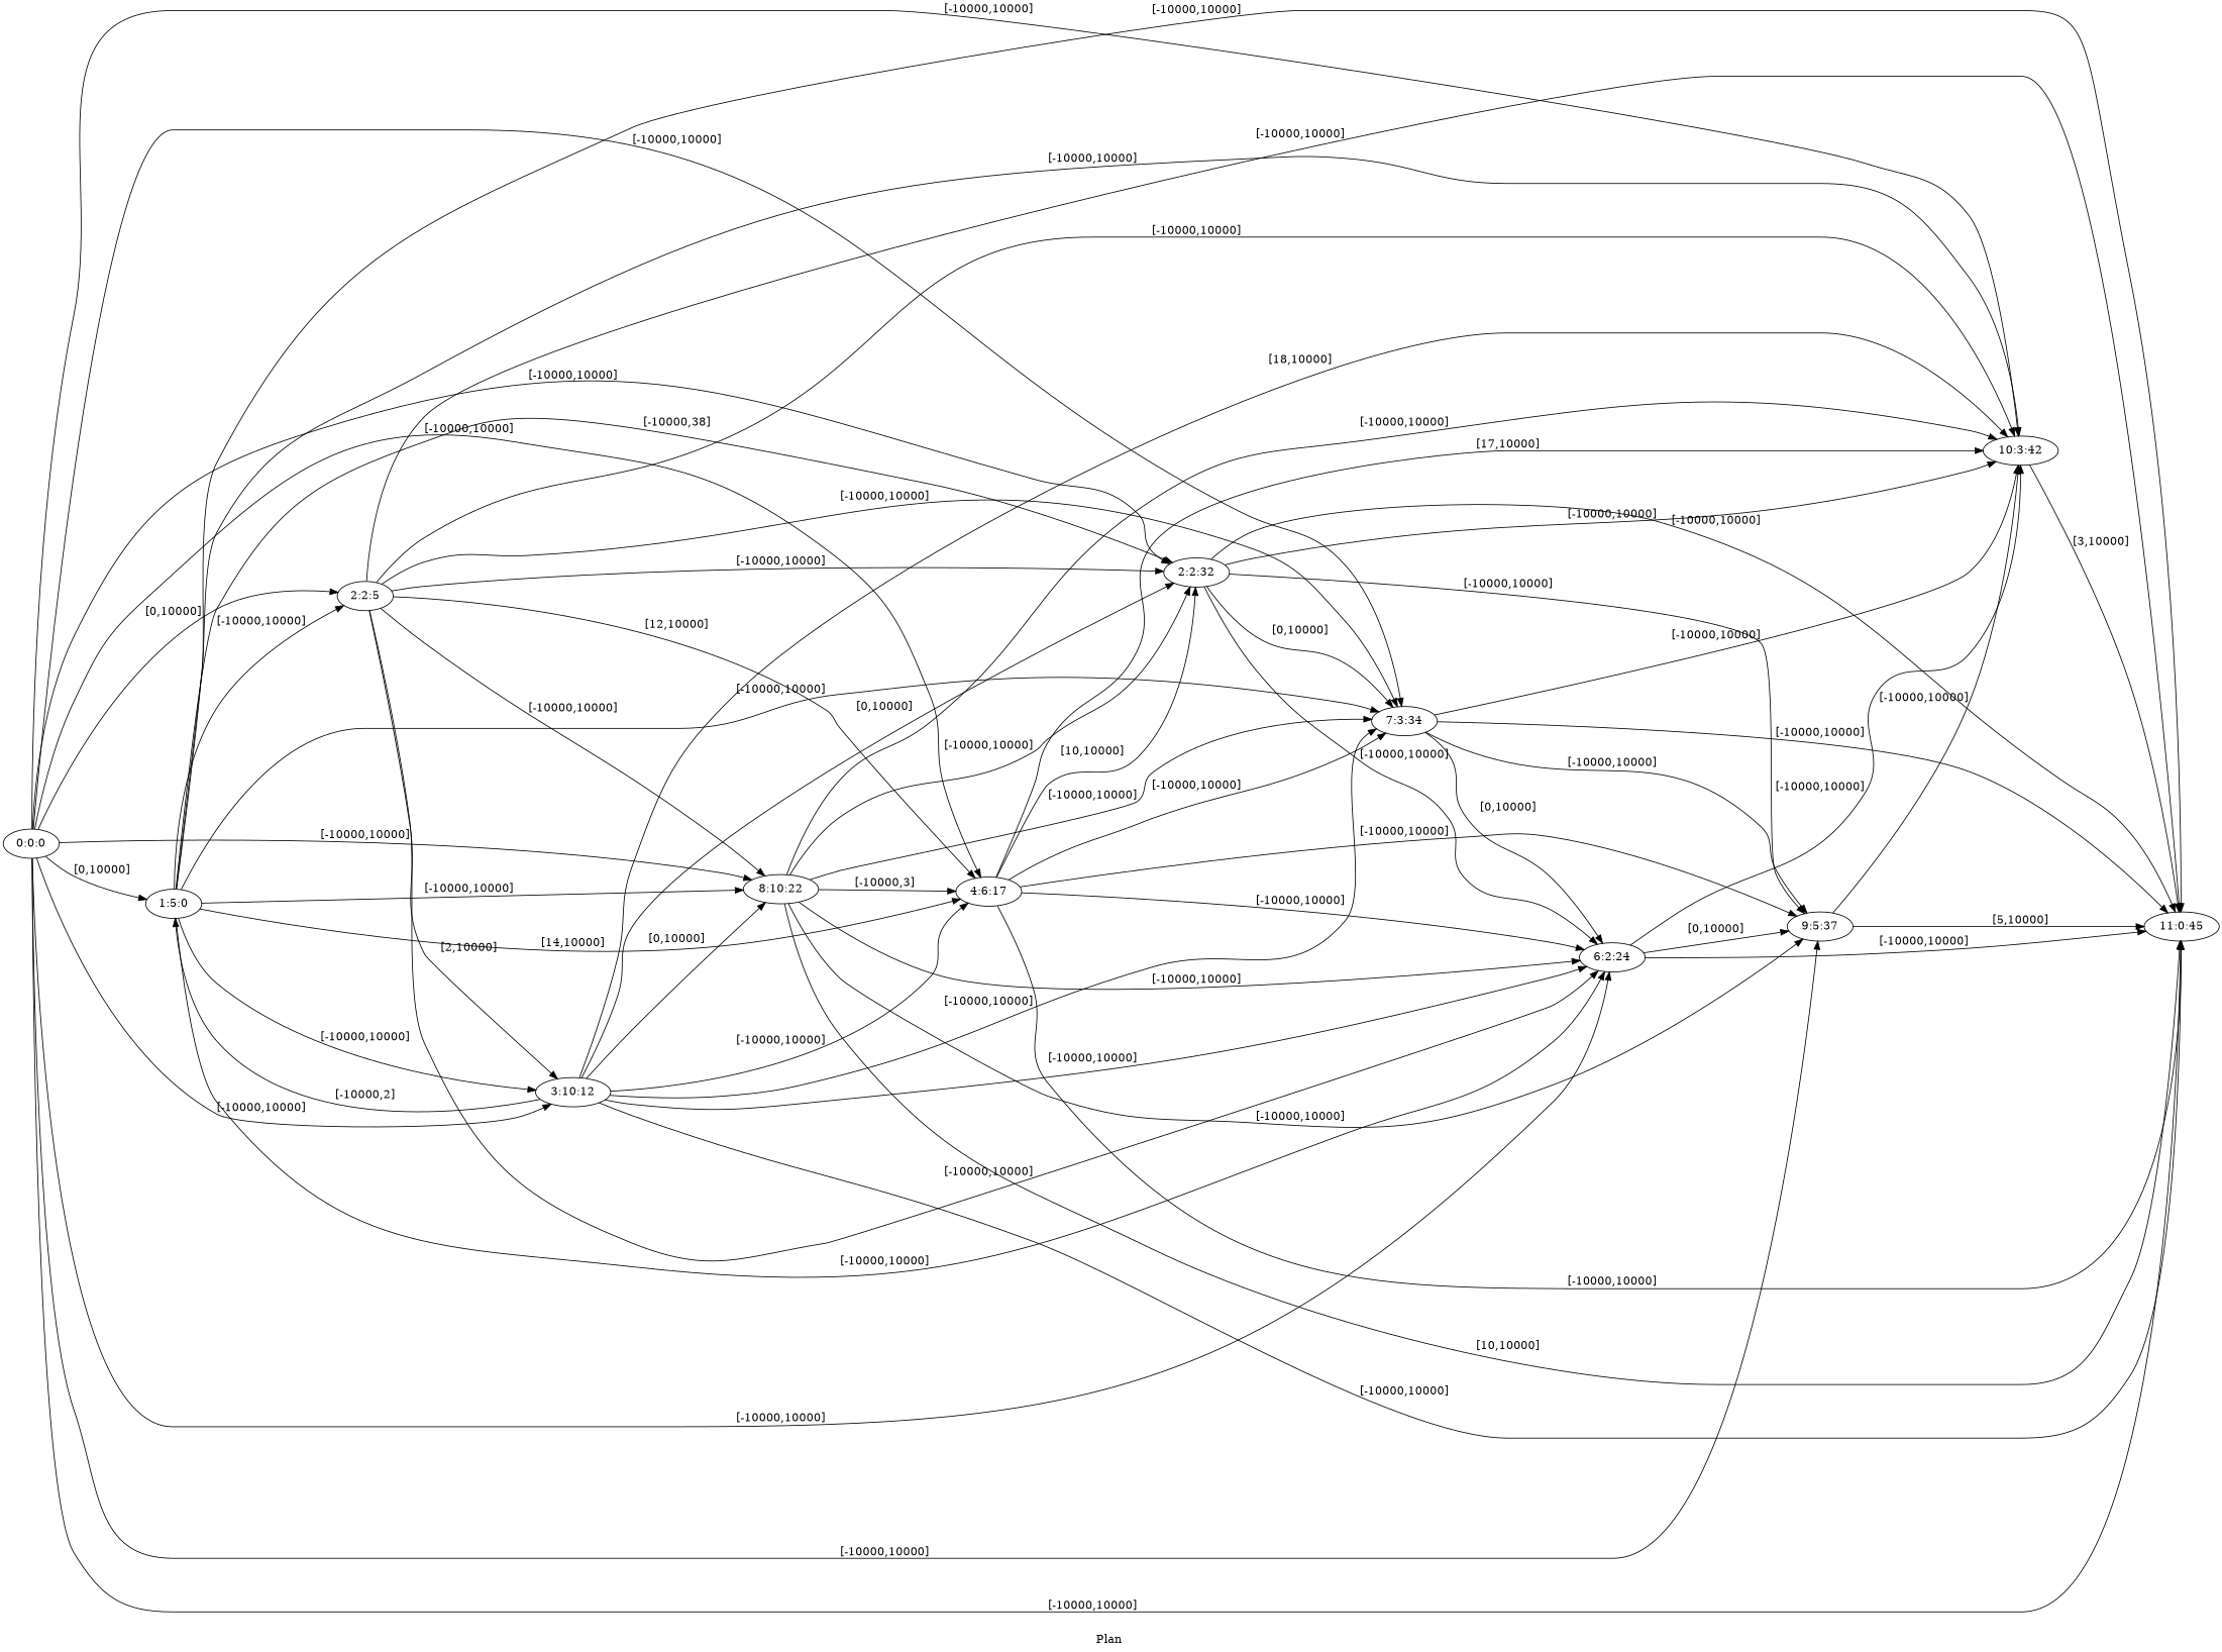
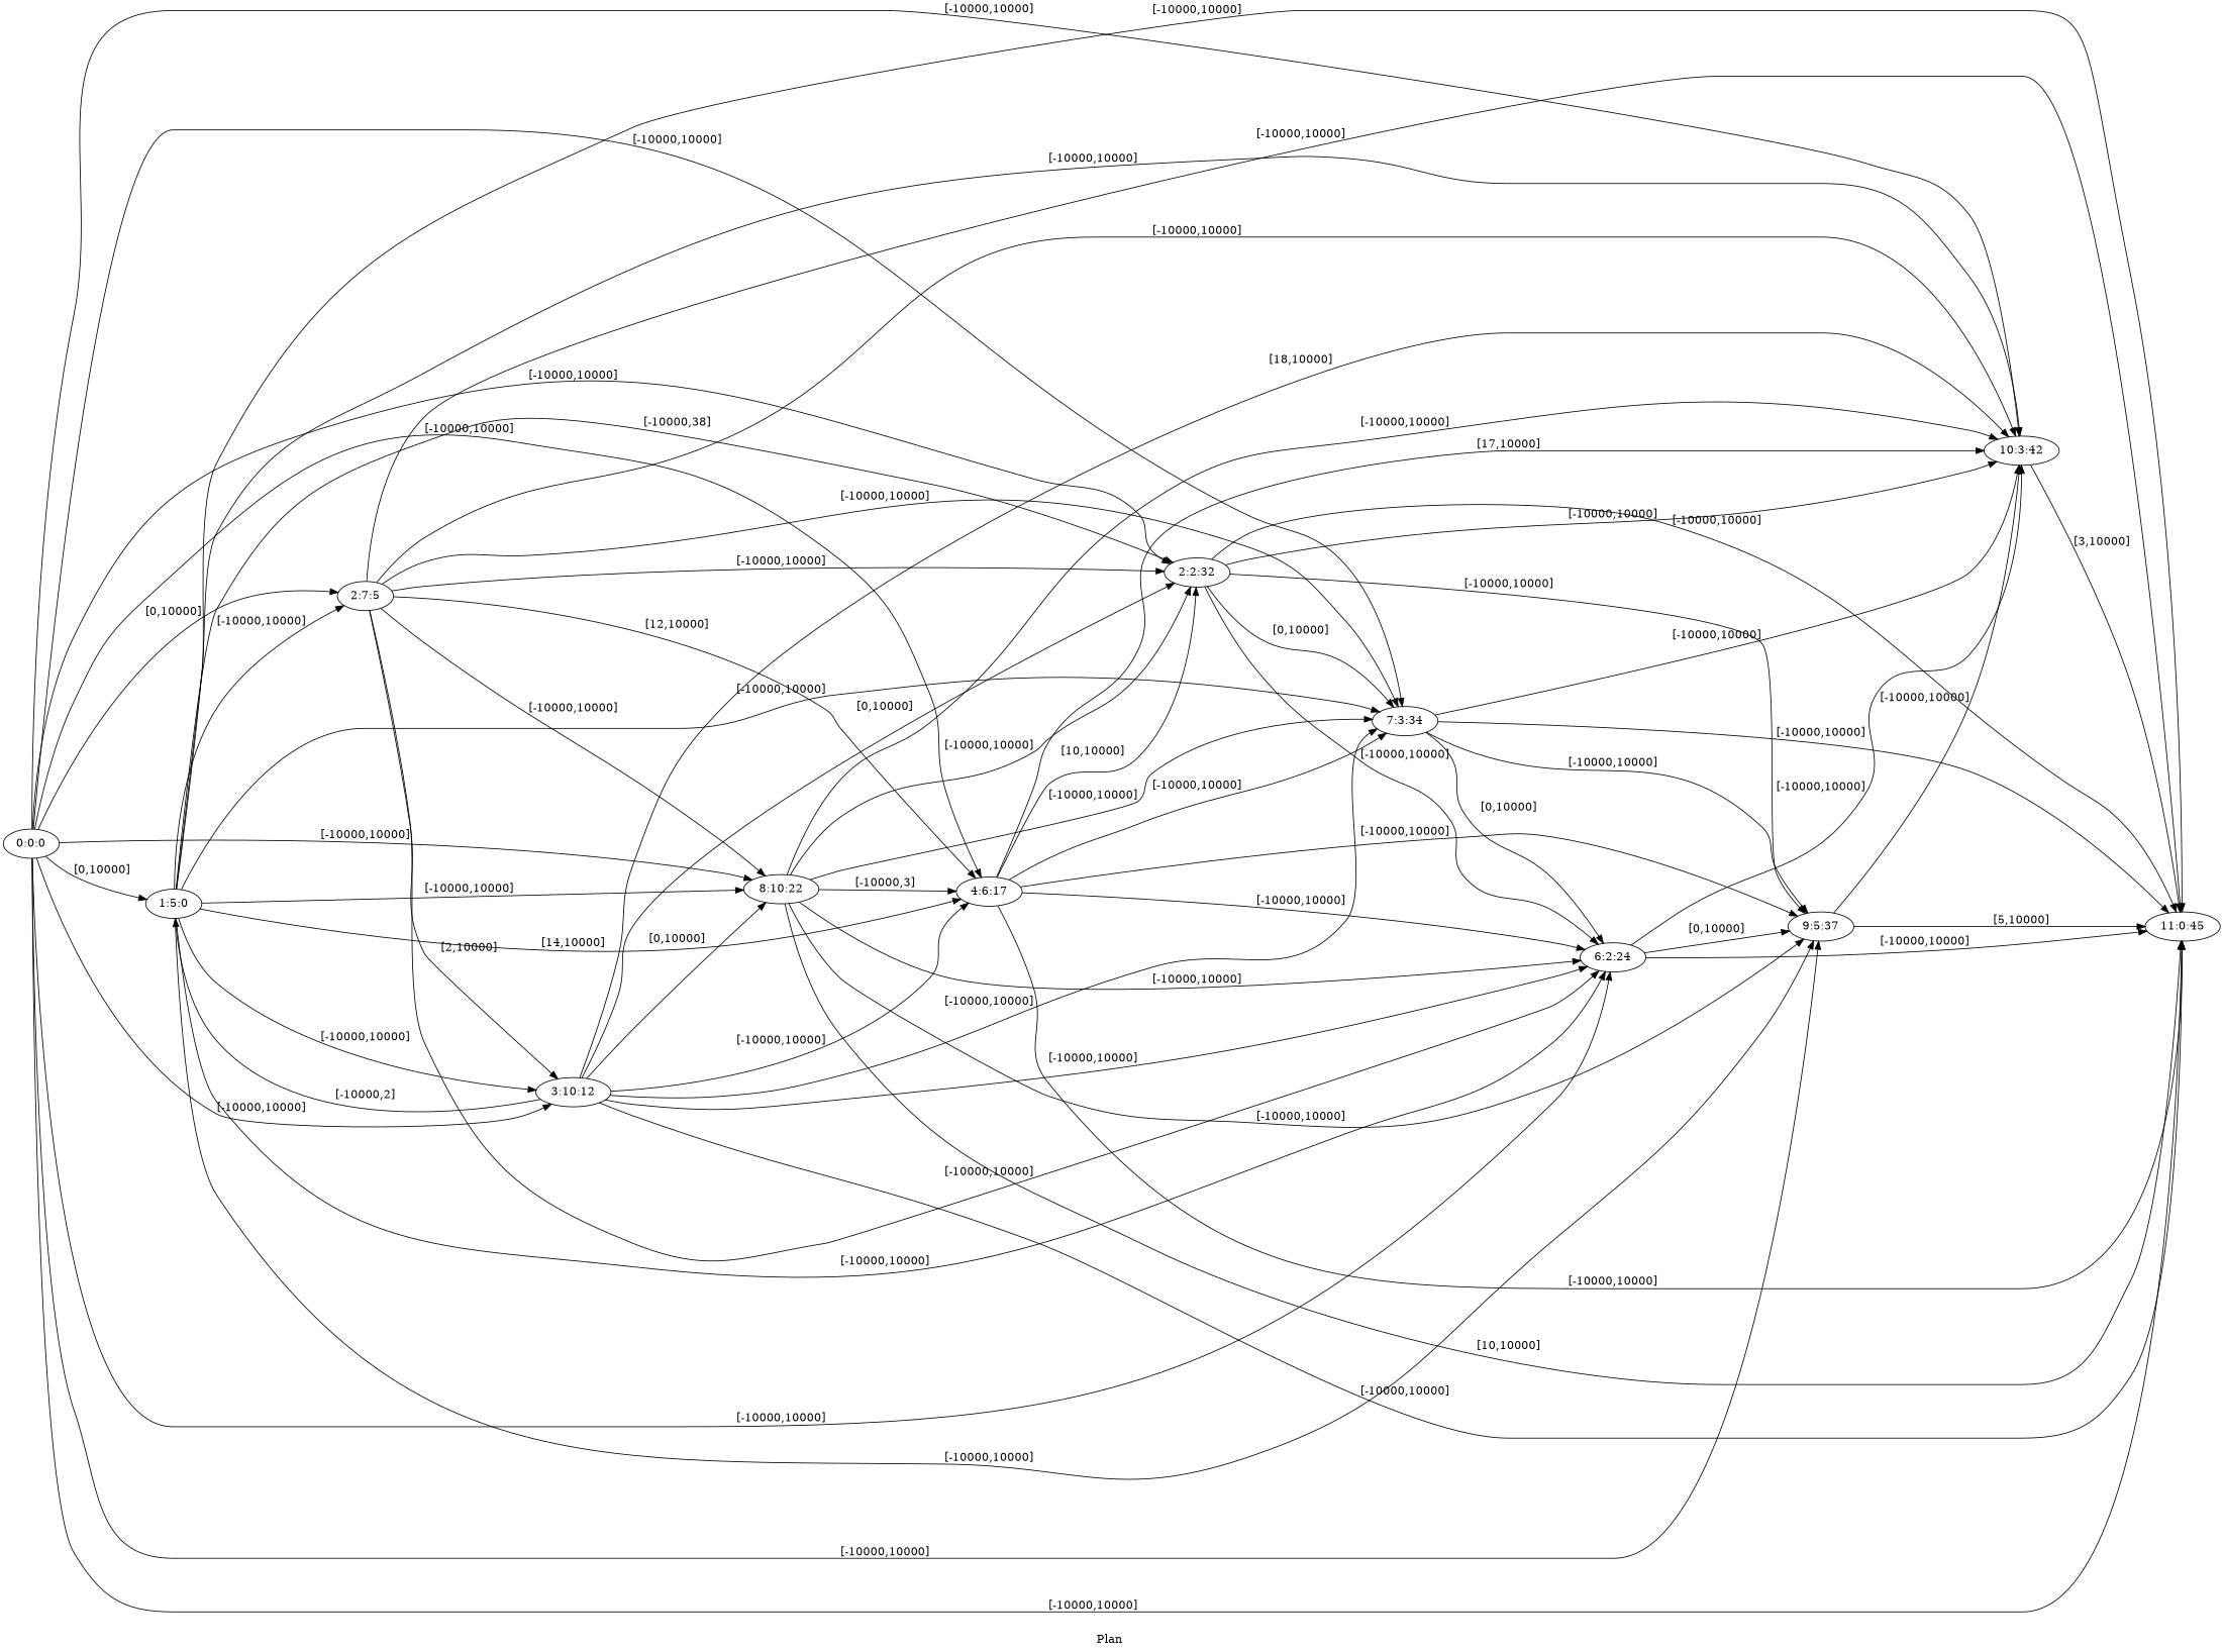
  digraph {
    fldt=0.548611
    label="Plan "
    nodesep=.45
    rankdir=LR
    "0:0:0"
    "1:5:0"
-   "2:7:5" [label="2:2:5"]
+   "2:7:5"
    "3:10:12"
    "4:6:17"
    n6 [label="2:2:32"]
    n7 [label="6:2:24"]
    "7:3:34"
    "8:10:22"
    "9:5:37"
    "10:3:42"
    "11:0:45"
    "0:0:0" -> "1:5:0" [label="[0,10000]"]
    "0:0:0" -> "2:7:5" [label="[0,10000]"]
    "0:0:0" -> "3:10:12" [label="[-10000,10000]"]
    "0:0:0" -> "4:6:17" [label="[-10000,10000]"]
    "0:0:0" -> n6 [label="[-10000,10000]"]
    "0:0:0" -> n7 [label="[-10000,10000]"]
    "0:0:0" -> "7:3:34" [label="[-10000,10000]"]
    "0:0:0" -> "8:10:22" [label="[-10000,10000]"]
    "0:0:0" -> "9:5:37" [label="[-10000,10000]"]
    "0:0:0" -> "10:3:42" [label="[-10000,10000]"]
    "0:0:0" -> "11:0:45" [label="[-10000,10000]"]
    "1:5:0" -> "2:7:5" [label="[-10000,10000]"]
    "1:5:0" -> "3:10:12" [label="[-10000,10000]"]
    "1:5:0" -> "4:6:17" [label="[14,10000]"]
    "1:5:0" -> n6 [label="[-10000,38]"]
    "1:5:0" -> n7 [label="[-10000,10000]"]
    "1:5:0" -> "7:3:34" [label="[-10000,10000]"]
    "1:5:0" -> "8:10:22" [label="[-10000,10000]"]
+   "1:5:0" -> "9:5:37" [label="[-10000,10000]"]
    "1:5:0" -> "10:3:42" [label="[-10000,10000]"]
    "1:5:0" -> "11:0:45" [label="[-10000,10000]"]
    "2:7:5" -> "3:10:12" [label="[2,10000]"]
    "2:7:5" -> "4:6:17" [label="[12,10000]"]
    "2:7:5" -> n6 [label="[-10000,10000]"]
    "2:7:5" -> n7 [label="[-10000,10000]"]
    "2:7:5" -> "7:3:34" [label="[-10000,10000]"]
    "2:7:5" -> "8:10:22" [label="[-10000,10000]"]
    "2:7:5" -> "10:3:42" [label="[-10000,10000]"]
    "2:7:5" -> "11:0:45" [label="[-10000,10000]"]
    "3:10:12" -> "1:5:0" [label="[-10000,2]"]
    "3:10:12" -> "4:6:17" [label="[-10000,10000]"]
    "3:10:12" -> n6 [label="[0,10000]"]
    "3:10:12" -> n7 [label="[-10000,10000]"]
    "3:10:12" -> "7:3:34" [label="[-10000,10000]"]
    "3:10:12" -> "8:10:22" [label="[0,10000]"]
    "3:10:12" -> "10:3:42" [label="[18,10000]"]
    "3:10:12" -> "11:0:45" [label="[-10000,10000]"]
    "4:6:17" -> n6 [label="[10,10000]"]
    "4:6:17" -> n7 [label="[-10000,10000]"]
    "4:6:17" -> "7:3:34" [label="[-10000,10000]"]
    "4:6:17" -> "9:5:37" [label="[-10000,10000]"]
    "4:6:17" -> "10:3:42" [label="[17,10000]"]
    "4:6:17" -> "11:0:45" [label="[-10000,10000]"]
    n6 -> n7 [label="[-10000,10000]"]
    n6 -> "7:3:34" [label="[0,10000]"]
    n6 -> "9:5:37" [label="[-10000,10000]"]
    n6 -> "10:3:42" [label="[-10000,10000]"]
    n6 -> "11:0:45" [label="[-10000,10000]"]
    n7 -> "9:5:37" [label="[0,10000]"]
    n7 -> "10:3:42" [label="[-10000,10000]"]
    n7 -> "11:0:45" [label="[-10000,10000]"]
    "7:3:34" -> n7 [label="[0,10000]"]
    "7:3:34" -> "9:5:37" [label="[-10000,10000]"]
    "7:3:34" -> "10:3:42" [label="[-10000,10000]"]
    "7:3:34" -> "11:0:45" [label="[-10000,10000]"]
    "8:10:22" -> "4:6:17" [label="[-10000,3]"]
    "8:10:22" -> n6 [label="[-10000,10000]"]
    "8:10:22" -> n7 [label="[-10000,10000]"]
    "8:10:22" -> "7:3:34" [label="[-10000,10000]"]
    "8:10:22" -> "9:5:37" [label="[-10000,10000]"]
    "8:10:22" -> "10:3:42" [label="[-10000,10000]"]
    "8:10:22" -> "11:0:45" [label="[10,10000]"]
    "9:5:37" -> "10:3:42" [label="[-10000,10000]"]
    "9:5:37" -> "11:0:45" [label="[5,10000]"]
    "10:3:42" -> "11:0:45" [label="[3,10000]"]
  }
